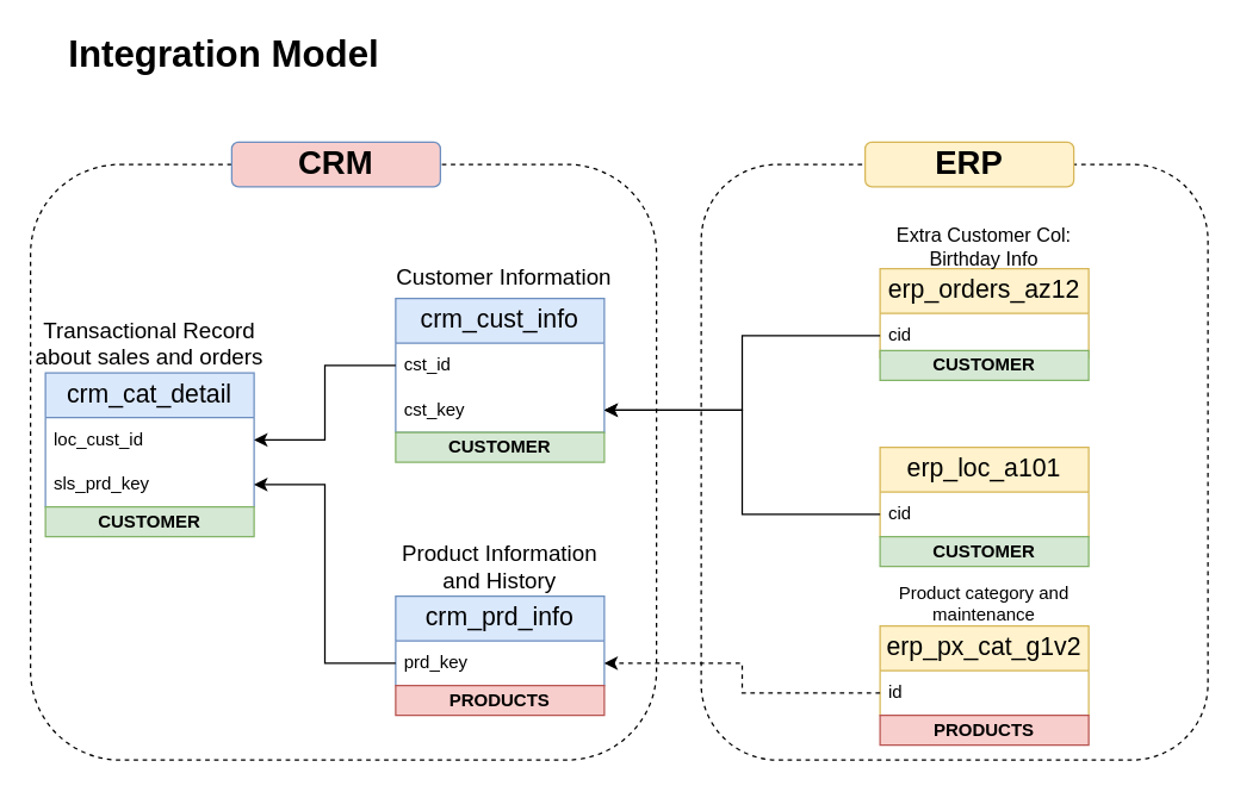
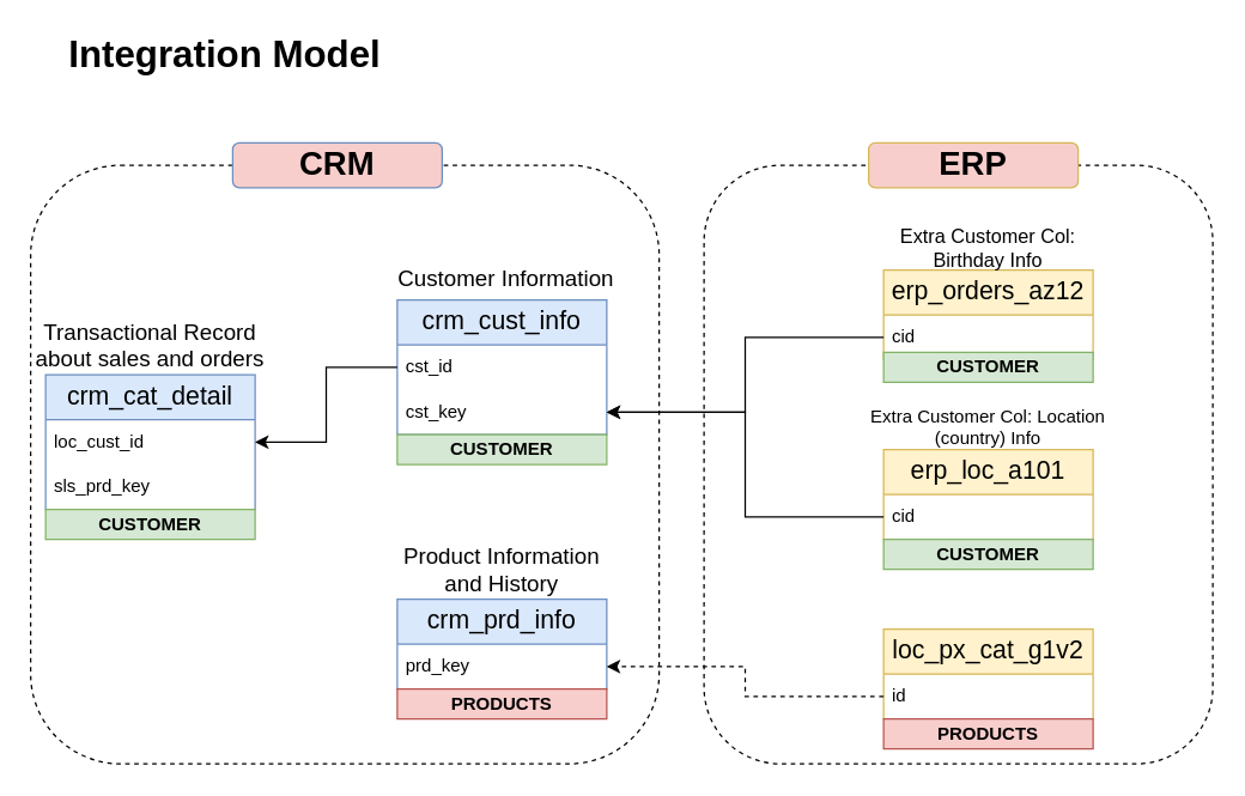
  <mxCell id="0" />
  <mxCell id="1" style="" parent="0" />
  <mxCell id="2" value="&lt;font style=&quot;font-size: 17px;&quot;&gt;&lt;span&gt;crm_cust_info&lt;/span&gt;&lt;/font&gt;" style="swimlane;fontStyle=0;childLayout=stackLayout;horizontal=1;startSize=30;horizontalStack=0;resizeParent=1;resizeParentMax=0;resizeLast=0;collapsible=1;marginBottom=0;whiteSpace=wrap;html=1;fillColor=#dae8fc;strokeColor=#6c8ebf;rounded=0;swimlaneLine=1;" vertex="1" parent="1"><mxGeometry x="265" y="200" width="140" height="90" as="geometry"><mxRectangle x="80" y="200" width="160" height="30" as="alternateBounds" /></mxGeometry></mxCell>
  <mxCell id="3" value="&lt;div&gt;cst_id&lt;/div&gt;" style="text;strokeColor=none;fillColor=none;align=left;verticalAlign=middle;spacingLeft=4;spacingRight=4;overflow=hidden;points=[[0,0.5],[1,0.5]];portConstraint=eastwest;rotatable=0;whiteSpace=wrap;html=1;" vertex="1" parent="2"><mxGeometry y="30" width="140" height="30" as="geometry" /></mxCell>
  <mxCell id="4" value="cst_key" style="text;strokeColor=none;fillColor=none;align=left;verticalAlign=middle;spacingLeft=4;spacingRight=4;overflow=hidden;points=[[0,0.5],[1,0.5]];portConstraint=eastwest;rotatable=0;whiteSpace=wrap;html=1;" vertex="1" parent="2"><mxGeometry y="60" width="140" height="30" as="geometry" /></mxCell>
  <mxCell id="5" value="Customer Information&amp;nbsp;" style="text;html=1;align=center;verticalAlign=middle;whiteSpace=wrap;rounded=0;fontSize=15;" vertex="1" parent="1"><mxGeometry x="260" y="170" width="160" height="30" as="geometry" /></mxCell>
  <mxCell id="6" value="Integration Model" style="text;html=1;align=center;verticalAlign=middle;whiteSpace=wrap;rounded=0;fontStyle=1;fontSize=25;" vertex="1" parent="1"><mxGeometry x="30" y="20" width="240" height="30" as="geometry" /></mxCell>
  <mxCell id="7" value="&lt;font style=&quot;font-size: 17px;&quot;&gt;&lt;span&gt;crm_prd_info&lt;/span&gt;&lt;/font&gt;" style="swimlane;fontStyle=0;childLayout=stackLayout;horizontal=1;startSize=30;horizontalStack=0;resizeParent=1;resizeParentMax=0;resizeLast=0;collapsible=1;marginBottom=0;whiteSpace=wrap;html=1;fillColor=#dae8fc;strokeColor=#6c8ebf;rounded=0;swimlaneLine=1;" vertex="1" parent="1"><mxGeometry x="265" y="400" width="140" height="60" as="geometry"><mxRectangle x="80" y="200" width="160" height="30" as="alternateBounds" /></mxGeometry></mxCell>
  <mxCell id="8" value="&lt;div&gt;prd_key&lt;/div&gt;" style="text;strokeColor=none;fillColor=none;align=left;verticalAlign=middle;spacingLeft=4;spacingRight=4;overflow=hidden;points=[[0,0.5],[1,0.5]];portConstraint=eastwest;rotatable=0;whiteSpace=wrap;html=1;" vertex="1" parent="7"><mxGeometry y="30" width="140" height="30" as="geometry" /></mxCell>
  <mxCell id="9" value="Product Information and History" style="text;html=1;align=center;verticalAlign=middle;whiteSpace=wrap;rounded=0;fontSize=15;" vertex="1" parent="1"><mxGeometry x="255" y="360" width="160" height="40" as="geometry" /></mxCell>
  <mxCell id="10" value="&lt;font style=&quot;font-size: 17px;&quot;&gt;&lt;span&gt;crm_cat_detail&lt;/span&gt;&lt;/font&gt;" style="swimlane;fontStyle=0;childLayout=stackLayout;horizontal=1;startSize=30;horizontalStack=0;resizeParent=1;resizeParentMax=0;resizeLast=0;collapsible=1;marginBottom=0;whiteSpace=wrap;html=1;fillColor=#dae8fc;strokeColor=#6c8ebf;rounded=0;swimlaneLine=1;" vertex="1" parent="1"><mxGeometry x="30" y="250" width="140" height="90" as="geometry"><mxRectangle x="80" y="200" width="160" height="30" as="alternateBounds" /></mxGeometry></mxCell>
  <mxCell id="11" value="&lt;div&gt;loc_cust_id&lt;/div&gt;" style="text;strokeColor=none;fillColor=none;align=left;verticalAlign=middle;spacingLeft=4;spacingRight=4;overflow=hidden;points=[[0,0.5],[1,0.5]];portConstraint=eastwest;rotatable=0;whiteSpace=wrap;html=1;" vertex="1" parent="10"><mxGeometry y="30" width="140" height="30" as="geometry" /></mxCell>
  <mxCell id="12" value="sls_prd_key" style="text;strokeColor=none;fillColor=none;align=left;verticalAlign=middle;spacingLeft=4;spacingRight=4;overflow=hidden;points=[[0,0.5],[1,0.5]];portConstraint=eastwest;rotatable=0;whiteSpace=wrap;html=1;" vertex="1" parent="10"><mxGeometry y="60" width="140" height="30" as="geometry" /></mxCell>
  <mxCell id="13" value="Transactional Record about sales and orders" style="text;html=1;align=center;verticalAlign=middle;whiteSpace=wrap;rounded=0;fontSize=15;" vertex="1" parent="1"><mxGeometry x="20" y="210" width="160" height="40" as="geometry" /></mxCell>
  <mxCell id="14" value="&lt;span style=&quot;font-size: 17px;&quot;&gt;&lt;span&gt;erp_orders_az12&lt;/span&gt;&lt;/span&gt;" style="swimlane;fontStyle=0;childLayout=stackLayout;horizontal=1;startSize=30;horizontalStack=0;resizeParent=1;resizeParentMax=0;resizeLast=0;collapsible=1;marginBottom=0;whiteSpace=wrap;html=1;fillColor=#fff2cc;strokeColor=#d6b656;rounded=0;swimlaneLine=1;" vertex="1" parent="1"><mxGeometry x="590" y="180" width="140" height="60" as="geometry"><mxRectangle x="80" y="200" width="160" height="30" as="alternateBounds" /></mxGeometry></mxCell>
  <mxCell id="15" value="&lt;div&gt;cid&lt;/div&gt;" style="text;strokeColor=none;fillColor=none;align=left;verticalAlign=middle;spacingLeft=4;spacingRight=4;overflow=hidden;points=[[0,0.5],[1,0.5]];portConstraint=eastwest;rotatable=0;whiteSpace=wrap;html=1;" vertex="1" parent="14"><mxGeometry y="30" width="140" height="30" as="geometry" /></mxCell>
  <mxCell id="16" value="Extra Customer Col: Birthday Info" style="text;html=1;align=center;verticalAlign=middle;whiteSpace=wrap;rounded=0;fontSize=13;" vertex="1" parent="1"><mxGeometry x="580" y="150" width="160" height="30" as="geometry" /></mxCell>
  <mxCell id="17" value="&lt;span style=&quot;font-size: 17px;&quot;&gt;&lt;span&gt;erp_loc_a101&lt;/span&gt;&lt;/span&gt;" style="swimlane;fontStyle=0;childLayout=stackLayout;horizontal=1;startSize=30;horizontalStack=0;resizeParent=1;resizeParentMax=0;resizeLast=0;collapsible=1;marginBottom=0;whiteSpace=wrap;html=1;fillColor=#fff2cc;strokeColor=#d6b656;rounded=0;swimlaneLine=1;" vertex="1" parent="1"><mxGeometry x="590" y="300" width="140" height="60" as="geometry"><mxRectangle x="80" y="200" width="160" height="30" as="alternateBounds" /></mxGeometry></mxCell>
  <mxCell id="18" value="&lt;div&gt;cid&lt;/div&gt;" style="text;strokeColor=none;fillColor=none;align=left;verticalAlign=middle;spacingLeft=4;spacingRight=4;overflow=hidden;points=[[0,0.5],[1,0.5]];portConstraint=eastwest;rotatable=0;whiteSpace=wrap;html=1;" vertex="1" parent="17"><mxGeometry y="30" width="140" height="30" as="geometry" /></mxCell>
+ <mxCell id="19" value="Extra Customer Col: Location (country) Info" style="text;html=1;align=center;verticalAlign=middle;whiteSpace=wrap;rounded=0;fontSize=12;" vertex="1" parent="1"><mxGeometry x="580" y="270" width="160" height="30" as="geometry" /></mxCell>
  <mxCell id="20" style="edgeStyle=orthogonalEdgeStyle;rounded=0;orthogonalLoop=1;jettySize=auto;html=1;" edge="1" parent="1" source="15" target="4"><mxGeometry relative="1" as="geometry" /></mxCell>
  <mxCell id="21" style="edgeStyle=orthogonalEdgeStyle;rounded=0;orthogonalLoop=1;jettySize=auto;html=1;entryX=1;entryY=0.5;entryDx=0;entryDy=0;" edge="1" parent="1" source="18" target="4"><mxGeometry relative="1" as="geometry" /></mxCell>
- <mxCell id="22" value="&lt;span style=&quot;font-size: 17px;&quot;&gt;&lt;span&gt;erp_px_cat_g1v2&lt;/span&gt;&lt;/span&gt;" style="swimlane;fontStyle=0;childLayout=stackLayout;horizontal=1;startSize=30;horizontalStack=0;resizeParent=1;resizeParentMax=0;resizeLast=0;collapsible=1;marginBottom=0;whiteSpace=wrap;html=1;fillColor=#fff2cc;strokeColor=#d6b656;rounded=0;swimlaneLine=1;" vertex="1" parent="1"><mxGeometry x="590" y="420" width="140" height="60" as="geometry"><mxRectangle x="80" y="200" width="160" height="30" as="alternateBounds" /></mxGeometry></mxCell>
+ <mxCell id="22" value="&lt;span style=&quot;font-size: 17px;&quot;&gt;&lt;span&gt;loc_px_cat_g1v2&lt;/span&gt;&lt;/span&gt;" style="swimlane;fontStyle=0;childLayout=stackLayout;horizontal=1;startSize=30;horizontalStack=0;resizeParent=1;resizeParentMax=0;resizeLast=0;collapsible=1;marginBottom=0;whiteSpace=wrap;html=1;fillColor=#fff2cc;strokeColor=#d6b656;rounded=0;swimlaneLine=1;" vertex="1" parent="1"><mxGeometry x="590" y="420" width="140" height="60" as="geometry"><mxRectangle x="80" y="200" width="160" height="30" as="alternateBounds" /></mxGeometry></mxCell>
  <mxCell id="23" value="&lt;div&gt;id&lt;/div&gt;" style="text;strokeColor=none;fillColor=none;align=left;verticalAlign=middle;spacingLeft=4;spacingRight=4;overflow=hidden;points=[[0,0.5],[1,0.5]];portConstraint=eastwest;rotatable=0;whiteSpace=wrap;html=1;" vertex="1" parent="22"><mxGeometry y="30" width="140" height="30" as="geometry" /></mxCell>
- <mxCell id="24" value="Product category and maintenance" style="text;html=1;align=center;verticalAlign=middle;whiteSpace=wrap;rounded=0;fontSize=12;" vertex="1" parent="1"><mxGeometry x="580" y="390" width="160" height="30" as="geometry" /></mxCell>
  <mxCell id="25" style="edgeStyle=orthogonalEdgeStyle;rounded=0;orthogonalLoop=1;jettySize=auto;html=1;dashed=1;" edge="1" parent="1" source="23" target="8"><mxGeometry relative="1" as="geometry" /></mxCell>
  <mxCell id="26" value="" style="rounded=1;whiteSpace=wrap;html=1;fillColor=none;dashed=1;" vertex="1" parent="1"><mxGeometry x="20" y="110" width="420" height="400" as="geometry" /></mxCell>
  <mxCell id="27" value="&lt;b&gt;&lt;font style=&quot;font-size: 22px;&quot;&gt;CRM&lt;/font&gt;&lt;/b&gt;" style="rounded=1;whiteSpace=wrap;html=1;fillColor=#f8cecc;strokeColor=#6c8ebf;" vertex="1" parent="1"><mxGeometry x="155" y="95" width="140" height="30" as="geometry" /></mxCell>
  <mxCell id="28" value="" style="rounded=1;whiteSpace=wrap;html=1;fillColor=none;dashed=1;" vertex="1" parent="1"><mxGeometry x="470" y="110" width="340" height="400" as="geometry" /></mxCell>
- <mxCell id="29" value="&lt;b&gt;&lt;font style=&quot;font-size: 22px;&quot;&gt;ERP&lt;/font&gt;&lt;/b&gt;" style="rounded=1;whiteSpace=wrap;html=1;fillColor=#fff2cc;strokeColor=#d6b656;" vertex="1" parent="1"><mxGeometry x="580" y="95" width="140" height="30" as="geometry" /></mxCell>
+ <mxCell id="29" value="&lt;b&gt;&lt;font style=&quot;font-size: 22px;&quot;&gt;ERP&lt;/font&gt;&lt;/b&gt;" style="rounded=1;whiteSpace=wrap;html=1;fillColor=#f8cecc;strokeColor=#d6b656;" vertex="1" parent="1"><mxGeometry x="580" y="95" width="140" height="30" as="geometry" /></mxCell>
  <mxCell id="30" style="edgeStyle=orthogonalEdgeStyle;rounded=0;orthogonalLoop=1;jettySize=auto;html=1;" edge="1" parent="1" source="3" target="11"><mxGeometry relative="1" as="geometry" /></mxCell>
- <mxCell id="31" style="edgeStyle=orthogonalEdgeStyle;rounded=0;orthogonalLoop=1;jettySize=auto;html=1;" edge="1" parent="1" source="8" target="12"><mxGeometry relative="1" as="geometry" /></mxCell>
  <mxCell id="32" value="&lt;b&gt;PRODUCTS&lt;/b&gt;" style="rounded=0;whiteSpace=wrap;html=1;fillColor=#f8cecc;strokeColor=#b85450;" vertex="1" parent="1"><mxGeometry x="265" y="460" width="140" height="20" as="geometry" /></mxCell>
  <mxCell id="33" value="&lt;b&gt;CUSTOMER&lt;/b&gt;" style="rounded=0;whiteSpace=wrap;html=1;fillColor=#d5e8d4;strokeColor=#82b366;" vertex="1" parent="1"><mxGeometry x="590" y="235" width="140" height="20" as="geometry" /></mxCell>
  <mxCell id="34" value="&lt;b&gt;PRODUCTS&lt;/b&gt;" style="rounded=0;whiteSpace=wrap;html=1;fillColor=#f8cecc;strokeColor=#b85450;" vertex="1" parent="1"><mxGeometry x="590" y="480" width="140" height="20" as="geometry" /></mxCell>
  <mxCell id="35" value="&lt;b&gt;CUSTOMER&lt;/b&gt;" style="rounded=0;whiteSpace=wrap;html=1;fillColor=#d5e8d4;strokeColor=#82b366;" vertex="1" parent="1"><mxGeometry x="590" y="360" width="140" height="20" as="geometry" /></mxCell>
  <mxCell id="36" value="&lt;b&gt;CUSTOMER&lt;/b&gt;" style="rounded=0;whiteSpace=wrap;html=1;fillColor=#d5e8d4;strokeColor=#82b366;" vertex="1" parent="1"><mxGeometry x="265" y="290" width="140" height="20" as="geometry" /></mxCell>
  <mxCell id="37" value="&lt;b&gt;CUSTOMER&lt;/b&gt;" style="rounded=0;whiteSpace=wrap;html=1;fillColor=#d5e8d4;strokeColor=#82b366;" vertex="1" parent="1"><mxGeometry x="30" y="340" width="140" height="20" as="geometry" /></mxCell>
